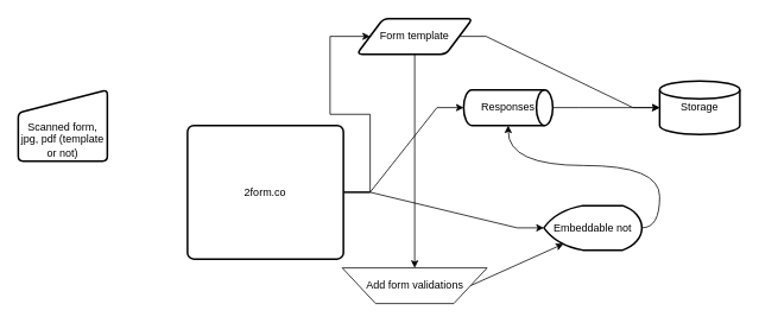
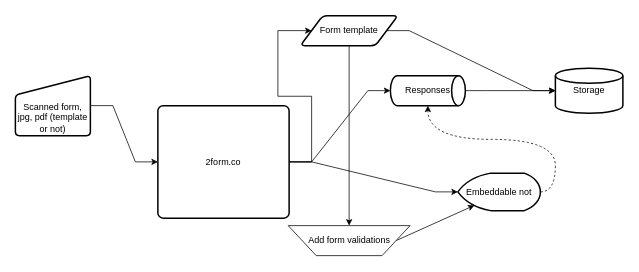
  <mxCell id="0" />
  <mxCell id="1" parent="0" />
  <mxCell id="2" style="edgeStyle=entityRelationEdgeStyle;rounded=0;orthogonalLoop=1;jettySize=auto;html=1;exitX=1;exitY=0.5;exitDx=0;exitDy=0;strokeColor=default;" edge="1" parent="1" source="5" target="10"><mxGeometry relative="1" as="geometry" /></mxCell>
  <mxCell id="3" style="edgeStyle=entityRelationEdgeStyle;rounded=0;orthogonalLoop=1;jettySize=auto;html=1;exitX=1;exitY=0.5;exitDx=0;exitDy=0;entryX=0;entryY=0.5;entryDx=0;entryDy=0;entryPerimeter=0;strokeColor=default;" edge="1" parent="1" source="5" target="13"><mxGeometry relative="1" as="geometry" /></mxCell>
  <mxCell id="4" style="edgeStyle=entityRelationEdgeStyle;rounded=0;orthogonalLoop=1;jettySize=auto;html=1;exitX=1;exitY=0.5;exitDx=0;exitDy=0;entryX=0;entryY=0.5;entryDx=0;entryDy=0;entryPerimeter=0;strokeColor=default;" edge="1" parent="1" source="5" target="15"><mxGeometry relative="1" as="geometry" /></mxCell>
  <mxCell id="5" value="2form.co" style="rounded=1;whiteSpace=wrap;html=1;absoluteArcSize=1;arcSize=14;strokeWidth=2;" vertex="1" parent="1"><mxGeometry x="210" y="140" width="175" height="150" as="geometry" /></mxCell>
+ <mxCell id="6" style="edgeStyle=entityRelationEdgeStyle;rounded=0;orthogonalLoop=1;jettySize=auto;html=1;exitX=1;exitY=0.5;exitDx=0;exitDy=0;strokeColor=default;" edge="1" parent="1" source="7" target="5"><mxGeometry relative="1" as="geometry" /></mxCell>
  <mxCell id="7" value="Scanned form, jpg, pdf (template or not)" style="html=1;strokeWidth=2;shape=manualInput;whiteSpace=wrap;rounded=1;size=26;arcSize=11;verticalAlign=bottom;" vertex="1" parent="1"><mxGeometry x="20" y="100" width="100" height="80" as="geometry" /></mxCell>
  <mxCell id="8" style="edgeStyle=entityRelationEdgeStyle;rounded=0;orthogonalLoop=1;jettySize=auto;html=1;exitX=1;exitY=0.5;exitDx=0;exitDy=0;entryX=0;entryY=0.5;entryDx=0;entryDy=0;entryPerimeter=0;strokeColor=default;" edge="1" parent="1" source="10" target="11"><mxGeometry relative="1" as="geometry" /></mxCell>
  <mxCell id="9" style="rounded=0;orthogonalLoop=1;jettySize=auto;html=1;exitX=0.5;exitY=1;exitDx=0;exitDy=0;entryX=0.5;entryY=0;entryDx=0;entryDy=0;strokeColor=default;" edge="1" parent="1" source="10" target="17"><mxGeometry relative="1" as="geometry" /></mxCell>
  <mxCell id="10" value="Form template" style="shape=parallelogram;html=1;strokeWidth=2;perimeter=parallelogramPerimeter;whiteSpace=wrap;rounded=1;arcSize=12;size=0.23;" vertex="1" parent="1"><mxGeometry x="400" y="20" width="130" height="40" as="geometry" /></mxCell>
  <mxCell id="11" value="Storage" style="strokeWidth=2;html=1;shape=mxgraph.flowchart.database;whiteSpace=wrap;" vertex="1" parent="1"><mxGeometry x="740" y="90" width="90" height="60" as="geometry" /></mxCell>
  <mxCell id="12" style="edgeStyle=entityRelationEdgeStyle;rounded=0;orthogonalLoop=1;jettySize=auto;html=1;exitX=1;exitY=0.5;exitDx=0;exitDy=0;exitPerimeter=0;strokeColor=default;" edge="1" parent="1" source="13" target="11"><mxGeometry relative="1" as="geometry" /></mxCell>
  <mxCell id="13" value="Responses" style="strokeWidth=2;html=1;shape=mxgraph.flowchart.direct_data;whiteSpace=wrap;" vertex="1" parent="1"><mxGeometry x="520" y="100" width="100" height="40" as="geometry" /></mxCell>
- <mxCell id="14" style="edgeStyle=orthogonalEdgeStyle;rounded=0;orthogonalLoop=1;jettySize=auto;html=1;exitX=1;exitY=0.5;exitDx=0;exitDy=0;exitPerimeter=0;entryX=0.5;entryY=1;entryDx=0;entryDy=0;entryPerimeter=0;strokeColor=default;curved=1;" edge="1" parent="1" source="15" target="13"><mxGeometry relative="1" as="geometry" /></mxCell>
+ <mxCell id="14" style="edgeStyle=orthogonalEdgeStyle;rounded=0;orthogonalLoop=1;jettySize=auto;html=1;exitX=1;exitY=0.5;exitDx=0;exitDy=0;exitPerimeter=0;entryX=0.5;entryY=1;entryDx=0;entryDy=0;entryPerimeter=0;strokeColor=default;curved=1;dashed=1;" edge="1" parent="1" source="15" target="13"><mxGeometry relative="1" as="geometry" /></mxCell>
  <mxCell id="15" value="Embeddable not" style="strokeWidth=2;html=1;shape=mxgraph.flowchart.display;whiteSpace=wrap;" vertex="1" parent="1"><mxGeometry x="610" y="230" width="110" height="50" as="geometry" /></mxCell>
  <mxCell id="16" style="edgeStyle=none;rounded=0;orthogonalLoop=1;jettySize=auto;html=1;exitX=1;exitY=0.5;exitDx=0;exitDy=0;entryX=0.2;entryY=0.86;entryDx=0;entryDy=0;entryPerimeter=0;strokeColor=default;" edge="1" parent="1" source="17" target="15"><mxGeometry relative="1" as="geometry" /></mxCell>
  <mxCell id="17" value="Add form validations" style="verticalLabelPosition=middle;verticalAlign=middle;html=1;shape=trapezoid;perimeter=trapezoidPerimeter;whiteSpace=wrap;size=0.23;arcSize=10;flipV=1;labelPosition=center;align=center;" vertex="1" parent="1"><mxGeometry x="383.75" y="300" width="162.5" height="40" as="geometry" /></mxCell>
